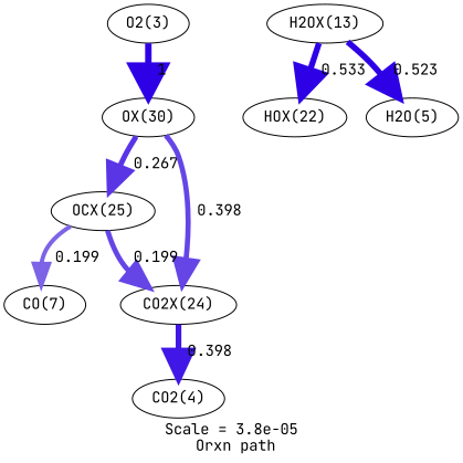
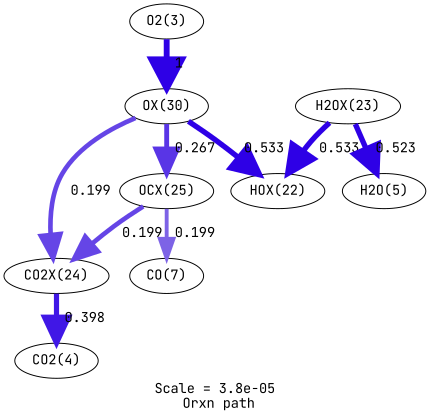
  digraph {
    fontname="JetBrains Mono"
    label="Scale = 3.8e-05\l Orxn path"
    node [fontname="JetBrains Mono"]
    edge [arrowsize=2.76 color="0.7, 1.03, 0.9" fontname="JetBrains Mono" penwidth=4.78]
    n1 [label="O2(3)"]
    n2 [label="OX(30)"]
    n3 [label="HOX(22)"]
    n4 [label="OCX(25)"]
    n5 [label="CO2X(24)"]
    n6 [label="CO(7)"]
    n7 [label="CO2(4)"]
-   n8 [label="H2OX(13)"]
+   n8 [label="H2OX(23)"]
    n9 [label="H2O(5)"]
    n1 -> n2 [arrowsize=3 color="0.7, 1.5, 0.9" label=" 1" penwidth=6]
+   n2 -> n3 [label=" 0.533" penwidth=5.53]
    n2 -> n4 [arrowsize=2.5 color="0.7, 0.767, 0.9" label=" 0.267" penwidth=5]
-   n2 -> n5 [arrowsize=2.39 color="0.7, 0.699, 0.9" label=" 0.398"]
+   n2 -> n5 [arrowsize=2.39 color="0.7, 0.699, 0.9" label=" 0.199"]
    n4 -> n5 [arrowsize=2.39 color="0.7, 0.699, 0.9" label=" 0.199"]
    n4 -> n6 [arrowsize=1.99 color="0.7, 0.568, 0.9" label=" 0.199" penwidth=3.97]
    n5 -> n7 [arrowsize=2.65 color="0.7, 0.898, 0.9" label=" 0.398" penwidth=5.31]
    n8 -> n3 [label=" 0.533" penwidth=5.52]
    n8 -> n9 [label=" 0.523" penwidth=5.52]
  }
